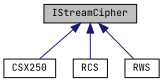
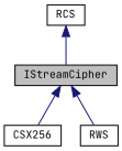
  digraph {
    fontname="JetBrains Mono"
    node [color=black fillcolor=white fontname="JetBrains Mono" fontsize=10 shape=record style=filled]
    edge [color=midnightblue dir=back fontname="JetBrains Mono" fontsize=10 labelfontname=Helvetica labelfontsize=10 style=solid]
    n1 [fillcolor=grey75 fontcolor=black height=0.2 label=IStreamCipher width=0.4]
-   n2 [height=0.2 label=CSX250 width=0.4]
+   n2 [height=0.2 label=CSX256 width=0.4]
    n3 [height=0.2 label=RCS width=0.4]
    n4 [height=0.2 label=RWS width=0.4]
    n1 -> n2
-   n1 -> n3
+   n3 -> n1
    n1 -> n4
  }
